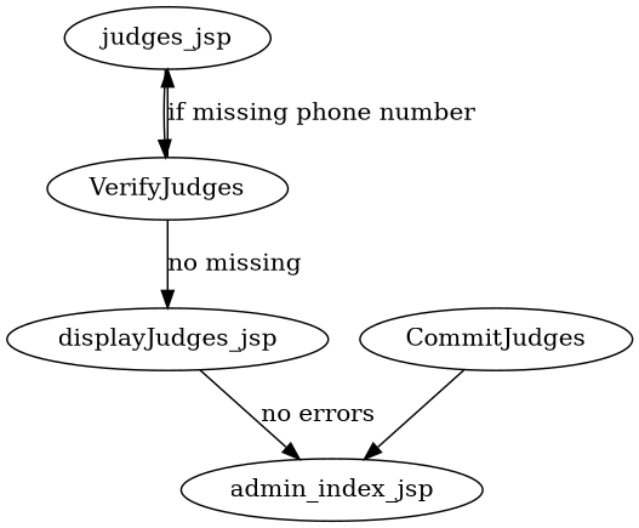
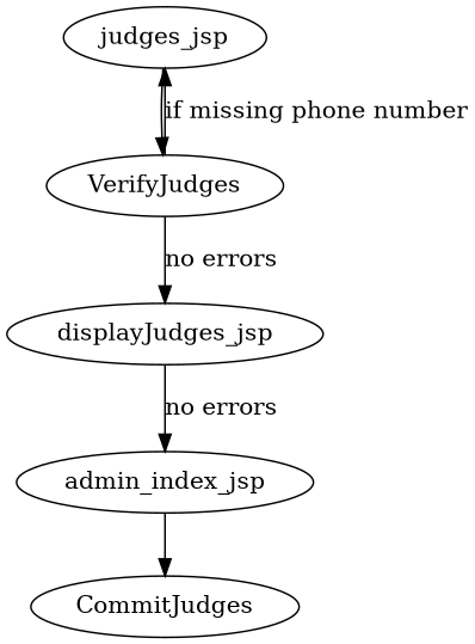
  digraph {
    judges_jsp
    VerifyJudges
    displayJudges_jsp
    admin_index_jsp
    CommitJudges
    judges_jsp -> VerifyJudges
    VerifyJudges -> judges_jsp [label="if missing phone number"]
-   VerifyJudges -> displayJudges_jsp [label="no missing"]
+   VerifyJudges -> displayJudges_jsp [label="no errors"]
    displayJudges_jsp -> admin_index_jsp [label="no errors"]
-   CommitJudges -> admin_index_jsp
+   admin_index_jsp -> CommitJudges
  }
